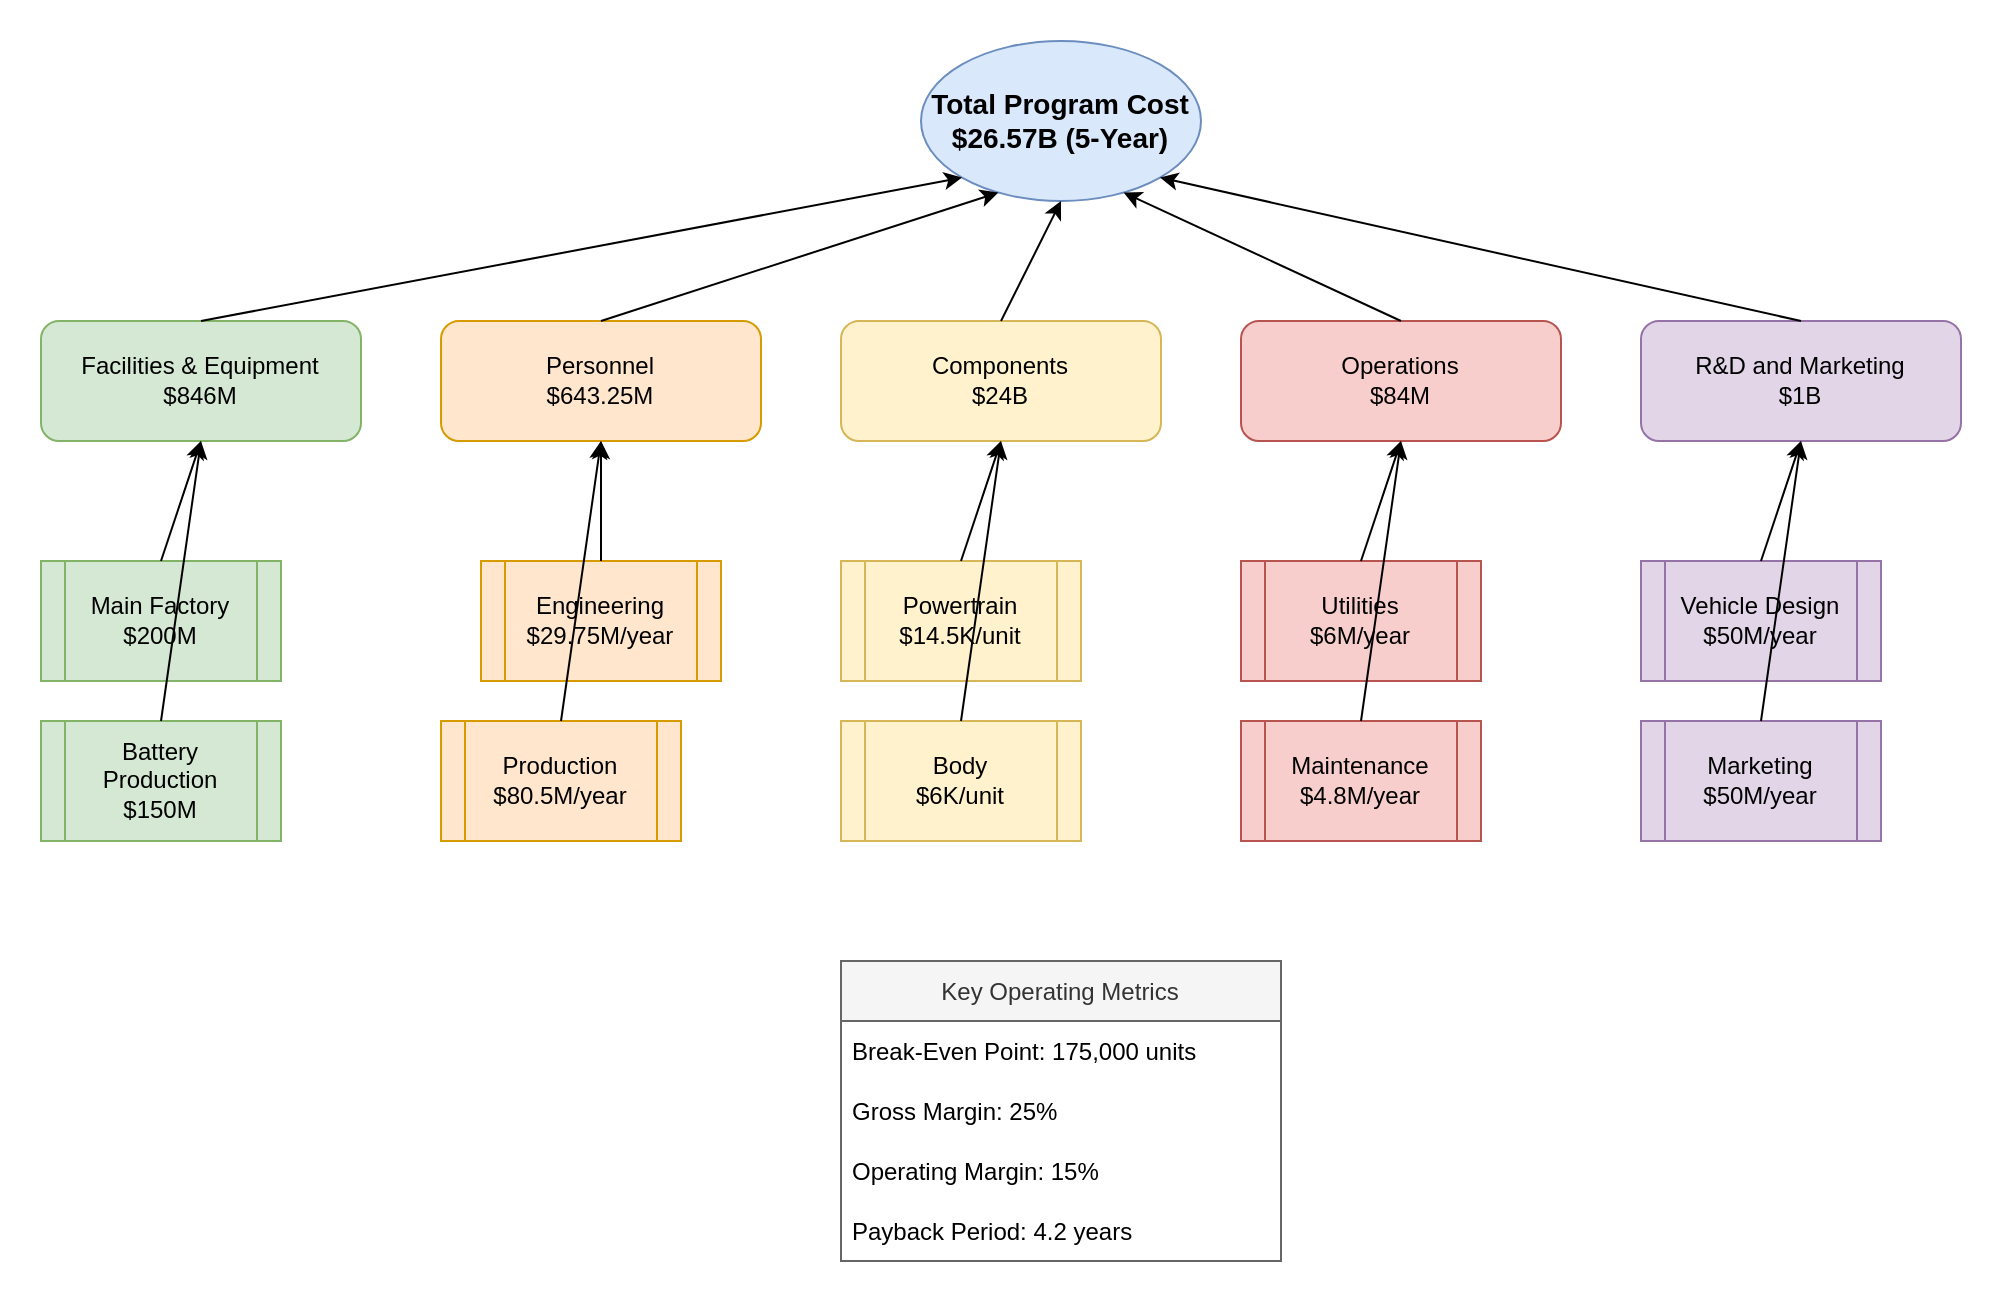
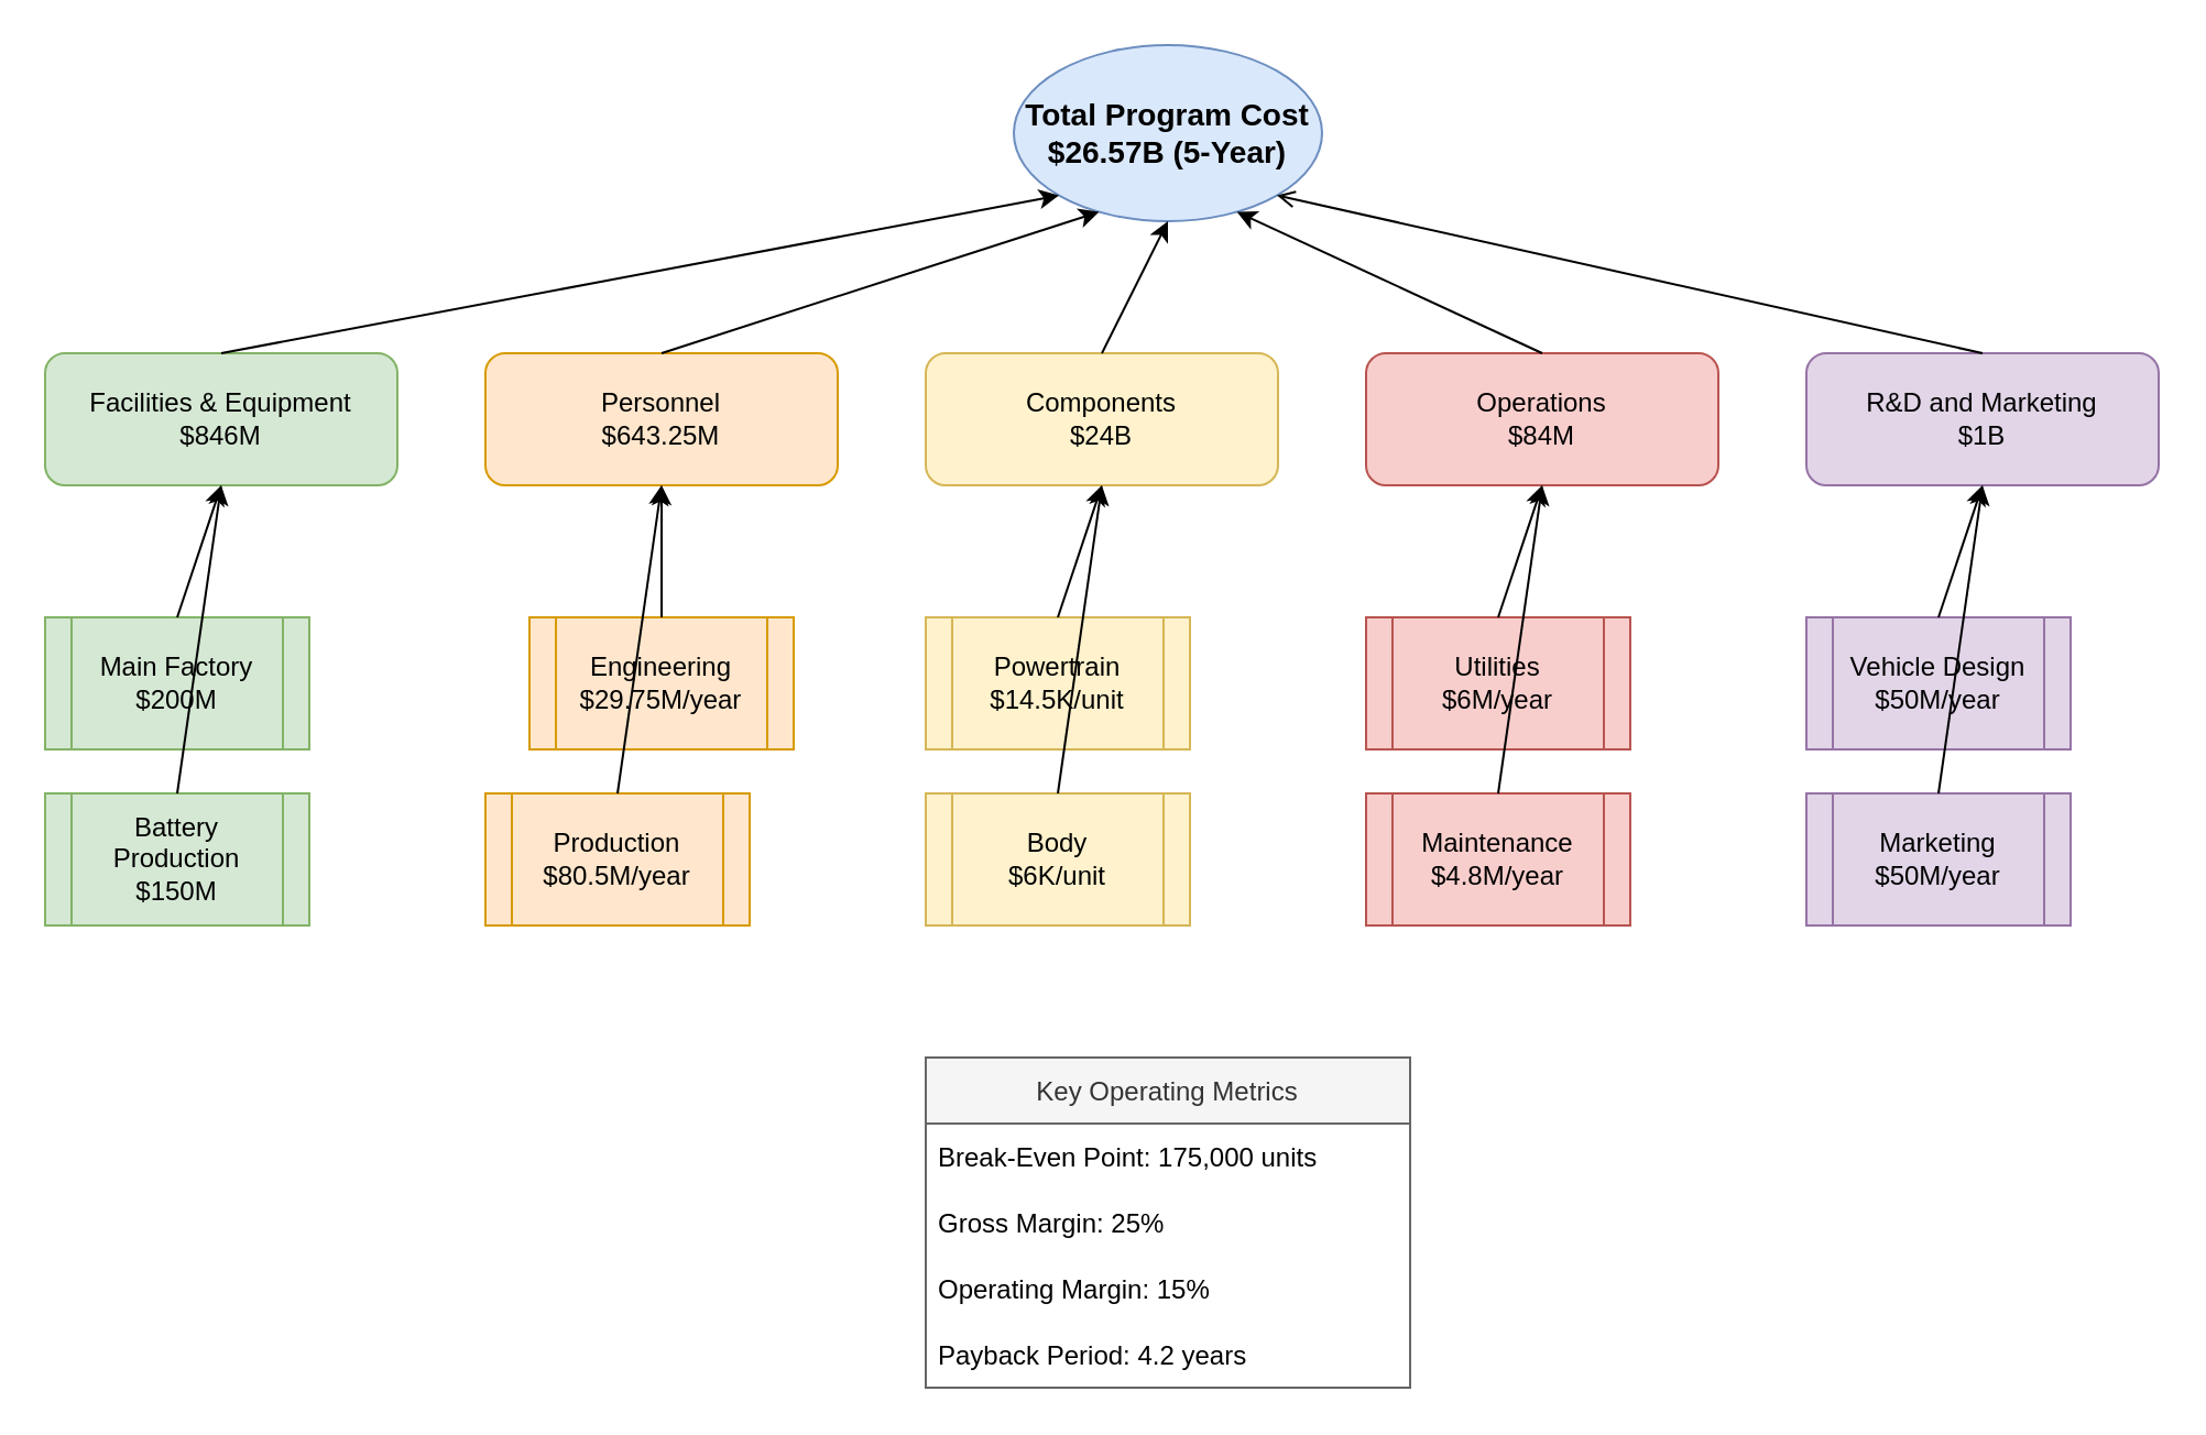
  <mxCell id="0" />
  <mxCell id="1" parent="0" />
  <mxCell id="2" value="Total Program Cost&#10;$26.57B (5-Year)" style="ellipse;whiteSpace=wrap;html=1;fillColor=#dae8fc;strokeColor=#6c8ebf;fontSize=14;fontStyle=1" vertex="1" parent="1"><mxGeometry x="460" y="20" width="140" height="80" as="geometry" /></mxCell>
  <mxCell id="3" value="Facilities &amp; Equipment&#10;$846M" style="rounded=1;whiteSpace=wrap;html=1;fillColor=#d5e8d4;strokeColor=#82b366" vertex="1" parent="1"><mxGeometry x="20" y="160" width="160" height="60" as="geometry" /></mxCell>
  <mxCell id="4" value="Personnel&#10;$643.25M" style="rounded=1;whiteSpace=wrap;html=1;fillColor=#ffe6cc;strokeColor=#d79b00" vertex="1" parent="1"><mxGeometry x="220" y="160" width="160" height="60" as="geometry" /></mxCell>
  <mxCell id="5" value="Components&#10;$24B" style="rounded=1;whiteSpace=wrap;html=1;fillColor=#fff2cc;strokeColor=#d6b656" vertex="1" parent="1"><mxGeometry x="420" y="160" width="160" height="60" as="geometry" /></mxCell>
  <mxCell id="6" value="Operations&#10;$84M" style="rounded=1;whiteSpace=wrap;html=1;fillColor=#f8cecc;strokeColor=#b85450" vertex="1" parent="1"><mxGeometry x="620" y="160" width="160" height="60" as="geometry" /></mxCell>
  <mxCell id="7" value="R&amp;D and Marketing&#10;$1B" style="rounded=1;whiteSpace=wrap;html=1;fillColor=#e1d5e7;strokeColor=#9673a6" vertex="1" parent="1"><mxGeometry x="820" y="160" width="160" height="60" as="geometry" /></mxCell>
  <mxCell id="8" value="Main Factory&#10;$200M" style="shape=process;whiteSpace=wrap;html=1;backgroundOutline=1;fillColor=#d5e8d4;strokeColor=#82b366" vertex="1" parent="1"><mxGeometry x="20" y="280" width="120" height="60" as="geometry" /></mxCell>
  <mxCell id="9" value="Battery Production&#10;$150M" style="shape=process;whiteSpace=wrap;html=1;backgroundOutline=1;fillColor=#d5e8d4;strokeColor=#82b366" vertex="1" parent="1"><mxGeometry x="20" y="360" width="120" height="60" as="geometry" /></mxCell>
  <mxCell id="10" value="Engineering&#10;$29.75M/year" style="shape=process;whiteSpace=wrap;html=1;backgroundOutline=1;fillColor=#ffe6cc;strokeColor=#d79b00" vertex="1" parent="1"><mxGeometry x="240" y="280" width="120" height="60" as="geometry" /></mxCell>
  <mxCell id="11" value="Production&#10;$80.5M/year" style="shape=process;whiteSpace=wrap;html=1;backgroundOutline=1;fillColor=#ffe6cc;strokeColor=#d79b00" vertex="1" parent="1"><mxGeometry x="220" y="360" width="120" height="60" as="geometry" /></mxCell>
  <mxCell id="12" value="Powertrain&#10;$14.5K/unit" style="shape=process;whiteSpace=wrap;html=1;backgroundOutline=1;fillColor=#fff2cc;strokeColor=#d6b656" vertex="1" parent="1"><mxGeometry x="420" y="280" width="120" height="60" as="geometry" /></mxCell>
  <mxCell id="13" value="Body&#10;$6K/unit" style="shape=process;whiteSpace=wrap;html=1;backgroundOutline=1;fillColor=#fff2cc;strokeColor=#d6b656" vertex="1" parent="1"><mxGeometry x="420" y="360" width="120" height="60" as="geometry" /></mxCell>
  <mxCell id="14" value="Utilities&#10;$6M/year" style="shape=process;whiteSpace=wrap;html=1;backgroundOutline=1;fillColor=#f8cecc;strokeColor=#b85450" vertex="1" parent="1"><mxGeometry x="620" y="280" width="120" height="60" as="geometry" /></mxCell>
  <mxCell id="15" value="Maintenance&#10;$4.8M/year" style="shape=process;whiteSpace=wrap;html=1;backgroundOutline=1;fillColor=#f8cecc;strokeColor=#b85450" vertex="1" parent="1"><mxGeometry x="620" y="360" width="120" height="60" as="geometry" /></mxCell>
  <mxCell id="16" value="Vehicle Design&#10;$50M/year" style="shape=process;whiteSpace=wrap;html=1;backgroundOutline=1;fillColor=#e1d5e7;strokeColor=#9673a6" vertex="1" parent="1"><mxGeometry x="820" y="280" width="120" height="60" as="geometry" /></mxCell>
  <mxCell id="17" value="Marketing&#10;$50M/year" style="shape=process;whiteSpace=wrap;html=1;backgroundOutline=1;fillColor=#e1d5e7;strokeColor=#9673a6" vertex="1" parent="1"><mxGeometry x="820" y="360" width="120" height="60" as="geometry" /></mxCell>
  <mxCell id="18" value="Key Operating Metrics" style="swimlane;fontStyle=0;childLayout=stackLayout;horizontal=1;startSize=30;horizontalStack=0;resizeParent=1;resizeParentMax=0;resizeLast=0;collapsible=1;marginBottom=0;fillColor=#f5f5f5;strokeColor=#666666;fontColor=#333333" vertex="1" parent="1"><mxGeometry x="420" y="480" width="220" height="150" as="geometry" /></mxCell>
  <mxCell id="19" value="Break-Even Point: 175,000 units" style="text;strokeColor=none;fillColor=none;align=left;verticalAlign=middle;spacingLeft=4;spacingRight=4;overflow=hidden;points=[[0,0.5],[1,0.5]];portConstraint=eastwest;rotatable=0;" vertex="1" parent="18"><mxGeometry y="30" width="220" height="30" as="geometry" /></mxCell>
  <mxCell id="20" value="Gross Margin: 25%" style="text;strokeColor=none;fillColor=none;align=left;verticalAlign=middle;spacingLeft=4;spacingRight=4;overflow=hidden;points=[[0,0.5],[1,0.5]];portConstraint=eastwest;rotatable=0;" vertex="1" parent="18"><mxGeometry y="60" width="220" height="30" as="geometry" /></mxCell>
  <mxCell id="21" value="Operating Margin: 15%" style="text;strokeColor=none;fillColor=none;align=left;verticalAlign=middle;spacingLeft=4;spacingRight=4;overflow=hidden;points=[[0,0.5],[1,0.5]];portConstraint=eastwest;rotatable=0;" vertex="1" parent="18"><mxGeometry y="90" width="220" height="30" as="geometry" /></mxCell>
  <mxCell id="22" value="Payback Period: 4.2 years" style="text;strokeColor=none;fillColor=none;align=left;verticalAlign=middle;spacingLeft=4;spacingRight=4;overflow=hidden;points=[[0,0.5],[1,0.5]];portConstraint=eastwest;rotatable=0;" vertex="1" parent="18"><mxGeometry y="120" width="220" height="30" as="geometry" /></mxCell>
  <mxCell id="23" value="" style="endArrow=classic;html=1;exitX=0.5;exitY=0;exitDx=0;exitDy=0;entryX=0;entryY=1;entryDx=0;entryDy=0;" edge="1" parent="1" source="3" target="2"><mxGeometry width="50" height="50" relative="1" as="geometry" /></mxCell>
  <mxCell id="24" value="" style="endArrow=classic;html=1;exitX=0.5;exitY=0;exitDx=0;exitDy=0;entryX=0.25;entryY=1;entryDx=0;entryDy=0;" edge="1" parent="1" source="4" target="2"><mxGeometry width="50" height="50" relative="1" as="geometry" /></mxCell>
  <mxCell id="25" value="" style="endArrow=classic;html=1;exitX=0.5;exitY=0;exitDx=0;exitDy=0;entryX=0.5;entryY=1;entryDx=0;entryDy=0;" edge="1" parent="1" source="5" target="2"><mxGeometry width="50" height="50" relative="1" as="geometry" /></mxCell>
  <mxCell id="26" value="" style="endArrow=classic;html=1;exitX=0.5;exitY=0;exitDx=0;exitDy=0;entryX=0.75;entryY=1;entryDx=0;entryDy=0;" edge="1" parent="1" source="6" target="2"><mxGeometry width="50" height="50" relative="1" as="geometry" /></mxCell>
- <mxCell id="27" value="" style="endArrow=classic;html=1;exitX=0.5;exitY=0;exitDx=0;exitDy=0;entryX=1;entryY=1;entryDx=0;entryDy=0;" edge="1" parent="1" source="7" target="2"><mxGeometry width="50" height="50" relative="1" as="geometry" /></mxCell>
+ <mxCell id="27" value="" style="endArrow=open;html=1;exitX=0.5;exitY=0;exitDx=0;exitDy=0;entryX=1;entryY=1;entryDx=0;entryDy=0;" edge="1" parent="1" source="7" target="2"><mxGeometry width="50" height="50" relative="1" as="geometry" /></mxCell>
  <mxCell id="28" value="" style="endArrow=classic;html=1;exitX=0.5;exitY=0;exitDx=0;exitDy=0;entryX=0.5;entryY=1;entryDx=0;entryDy=0;" edge="1" parent="1" source="8" target="3"><mxGeometry width="50" height="50" relative="1" as="geometry" /></mxCell>
  <mxCell id="29" value="" style="endArrow=classic;html=1;exitX=0.5;exitY=0;exitDx=0;exitDy=0;entryX=0.5;entryY=1;entryDx=0;entryDy=0;" edge="1" parent="1" source="9" target="3"><mxGeometry width="50" height="50" relative="1" as="geometry" /></mxCell>
  <mxCell id="30" value="" style="endArrow=classic;html=1;exitX=0.5;exitY=0;exitDx=0;exitDy=0;entryX=0.5;entryY=1;entryDx=0;entryDy=0;" edge="1" parent="1" source="10" target="4"><mxGeometry width="50" height="50" relative="1" as="geometry" /></mxCell>
  <mxCell id="31" value="" style="endArrow=classic;html=1;exitX=0.5;exitY=0;exitDx=0;exitDy=0;entryX=0.5;entryY=1;entryDx=0;entryDy=0;" edge="1" parent="1" source="11" target="4"><mxGeometry width="50" height="50" relative="1" as="geometry" /></mxCell>
  <mxCell id="32" value="" style="endArrow=classic;html=1;exitX=0.5;exitY=0;exitDx=0;exitDy=0;entryX=0.5;entryY=1;entryDx=0;entryDy=0;" edge="1" parent="1" source="12" target="5"><mxGeometry width="50" height="50" relative="1" as="geometry" /></mxCell>
  <mxCell id="33" value="" style="endArrow=classic;html=1;exitX=0.5;exitY=0;exitDx=0;exitDy=0;entryX=0.5;entryY=1;entryDx=0;entryDy=0;" edge="1" parent="1" source="13" target="5"><mxGeometry width="50" height="50" relative="1" as="geometry" /></mxCell>
  <mxCell id="34" value="" style="endArrow=classic;html=1;exitX=0.5;exitY=0;exitDx=0;exitDy=0;entryX=0.5;entryY=1;entryDx=0;entryDy=0;" edge="1" parent="1" source="14" target="6"><mxGeometry width="50" height="50" relative="1" as="geometry" /></mxCell>
  <mxCell id="35" value="" style="endArrow=classic;html=1;exitX=0.5;exitY=0;exitDx=0;exitDy=0;entryX=0.5;entryY=1;entryDx=0;entryDy=0;" edge="1" parent="1" source="15" target="6"><mxGeometry width="50" height="50" relative="1" as="geometry" /></mxCell>
  <mxCell id="36" value="" style="endArrow=classic;html=1;exitX=0.5;exitY=0;exitDx=0;exitDy=0;entryX=0.5;entryY=1;entryDx=0;entryDy=0;" edge="1" parent="1" source="16" target="7"><mxGeometry width="50" height="50" relative="1" as="geometry" /></mxCell>
  <mxCell id="37" value="" style="endArrow=classic;html=1;exitX=0.5;exitY=0;exitDx=0;exitDy=0;entryX=0.5;entryY=1;entryDx=0;entryDy=0;" edge="1" parent="1" source="17" target="7"><mxGeometry width="50" height="50" relative="1" as="geometry" /></mxCell>
